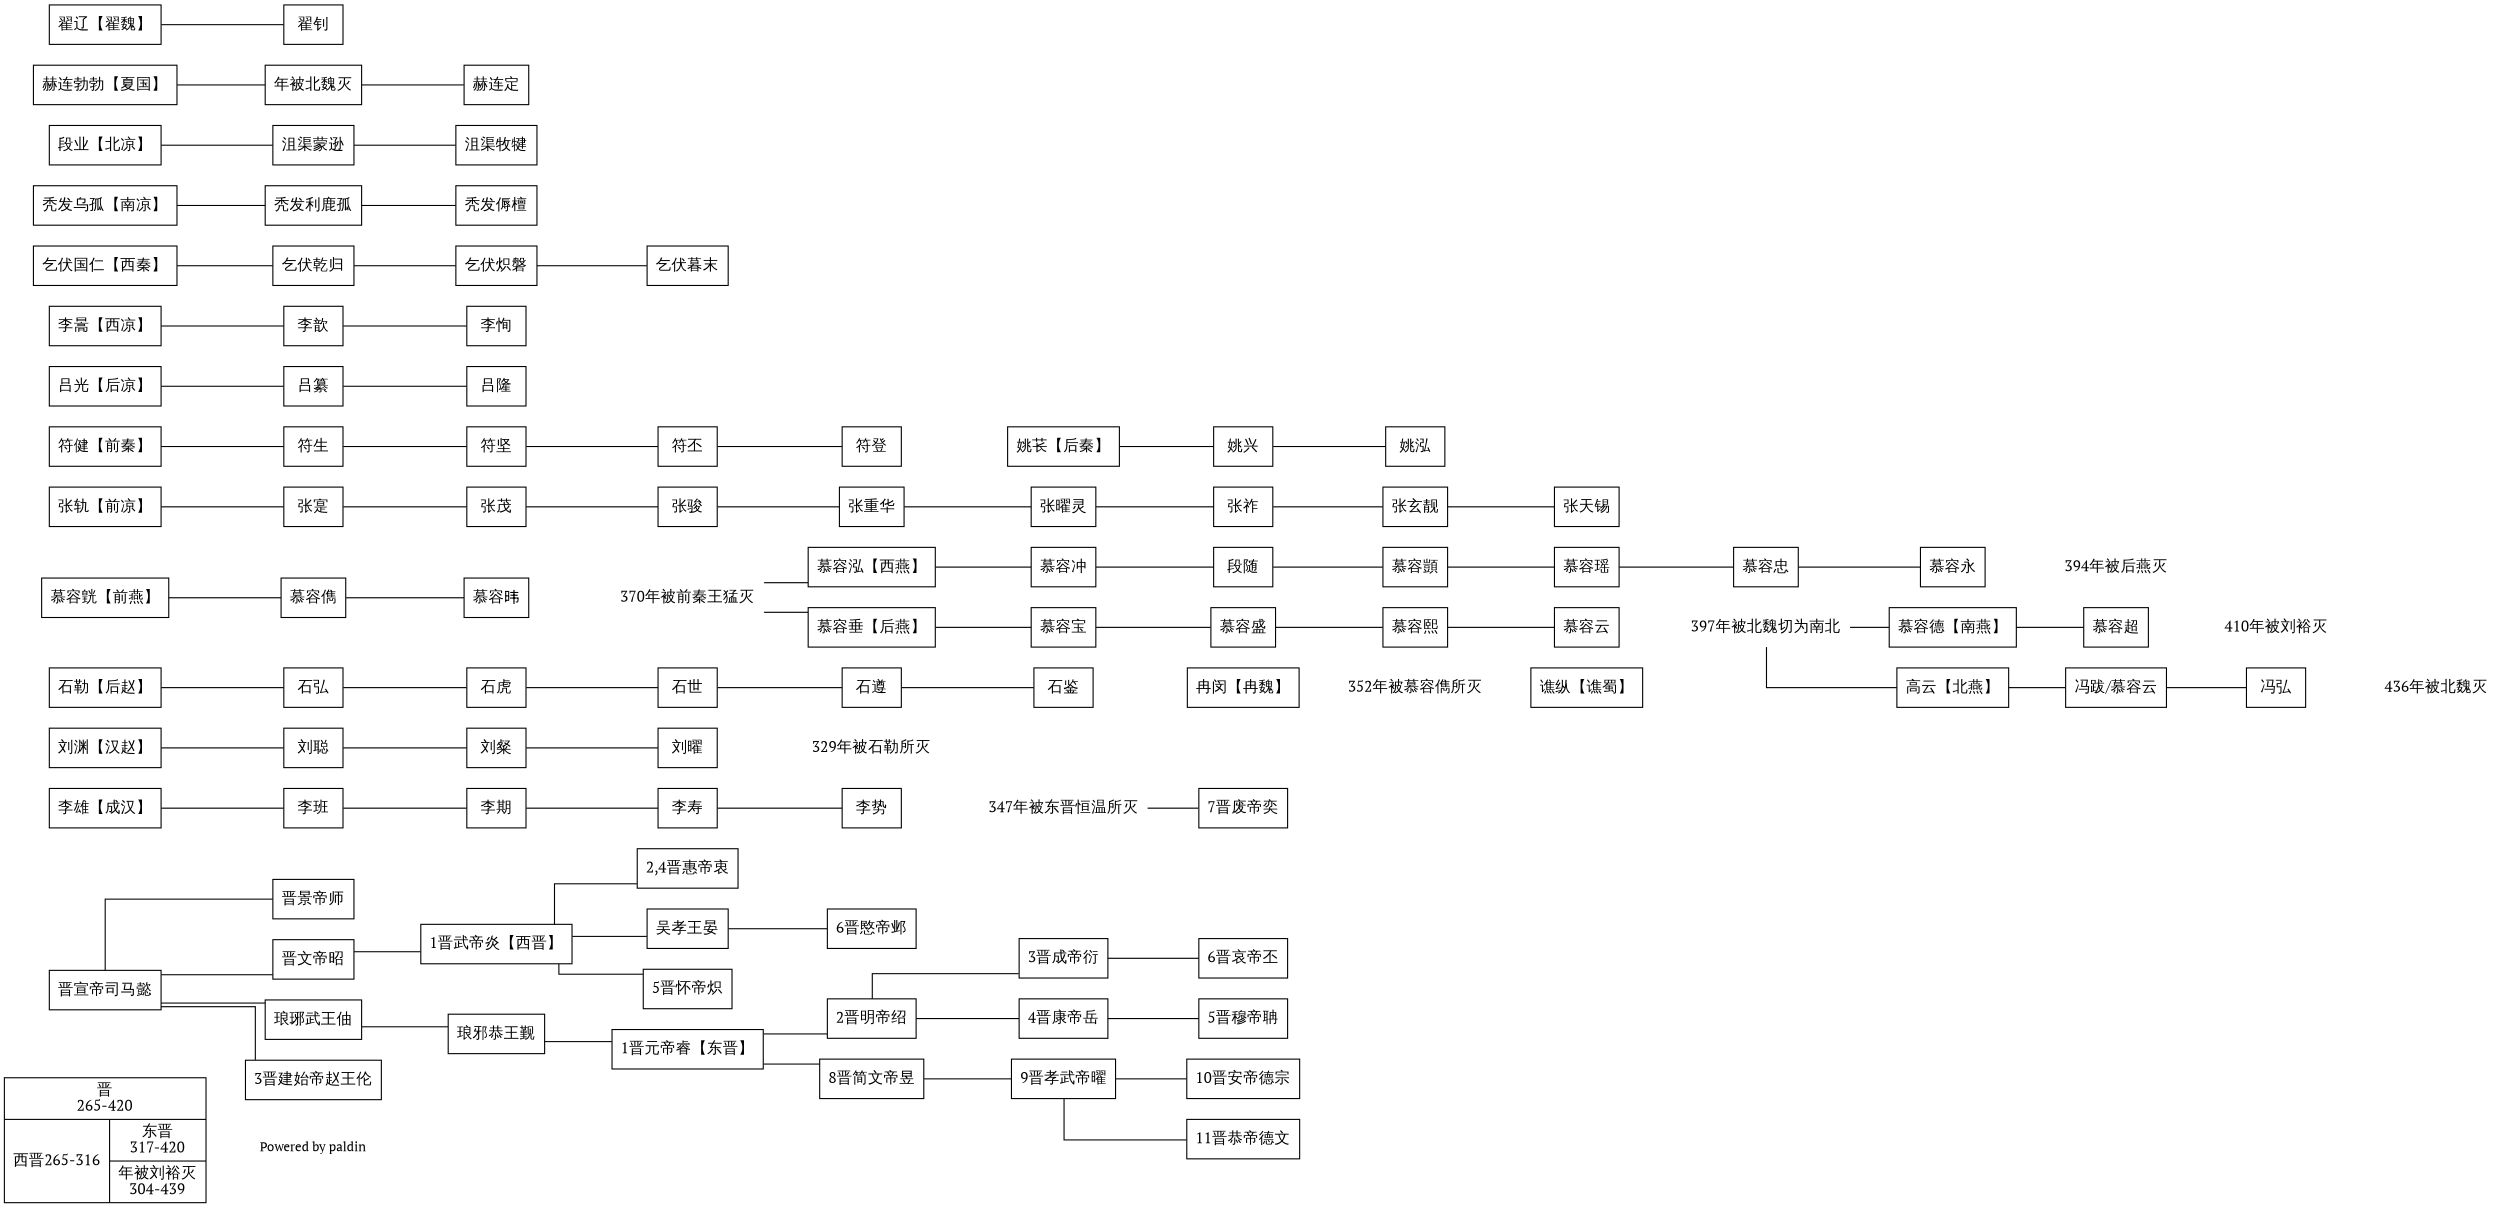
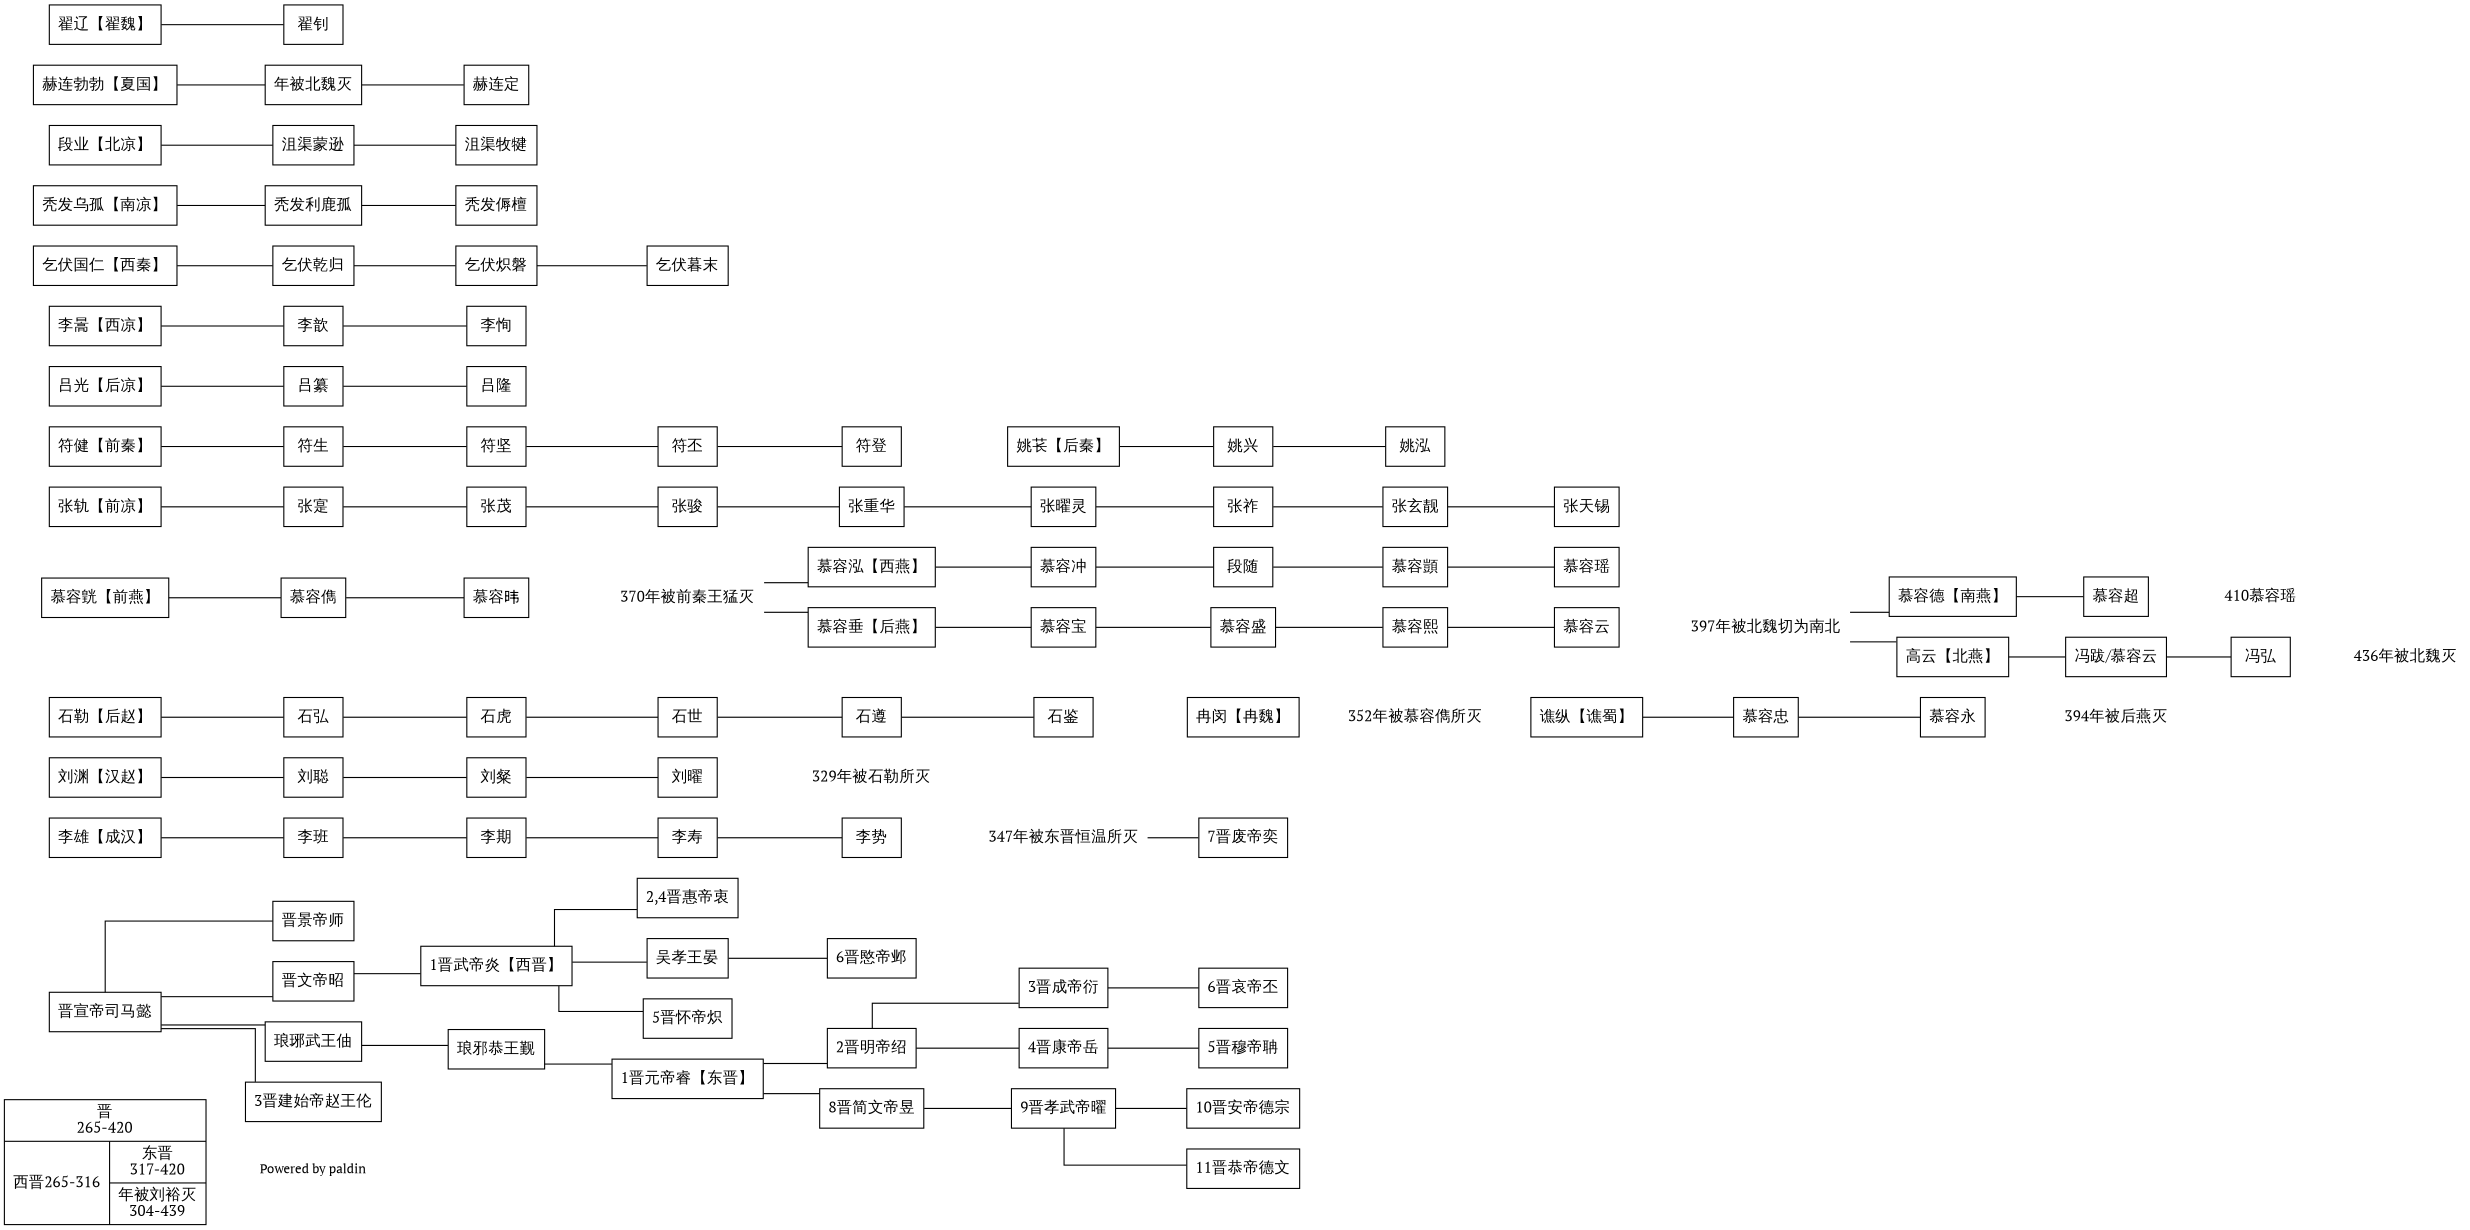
  digraph {
    fontname="PT Serif"
    rankdir=LR
    splines=ortho
    node [fontname="PT Serif" shape=record]
    edge [dir=none fontname="PT Serif"]
    n1 [label="晋\n265-420|{西晋265-316|{东晋\n317-420|年被刘裕灭\n304-439}}"]
    n2 [fontsize=12 label="\nPowered by paldin" shape=plaintext]
    n3 [label="晋宣帝司马懿"]
    n4 [label="晋景帝师"]
    n5 [label="晋文帝昭"]
    n6 [label="琅琊武王伷"]
    n7 [label="3晋建始帝赵王伦"]
    n8 [label="1晋武帝炎【西晋】"]
    n9 [label="琅邪恭王觐"]
    n10 [label="2,4晋惠帝衷"]
    n11 [label="吴孝王晏"]
    n12 [label="5晋怀帝炽"]
    n13 [label="1晋元帝睿【东晋】"]
    n14 [label="6晋愍帝邺"]
    n15 [label="2晋明帝绍"]
    n16 [label="8晋简文帝昱"]
    n17 [label="3晋成帝衍"]
    n18 [label="4晋康帝岳"]
    n19 [label="9晋孝武帝曜"]
    n20 [label="6晋哀帝丕"]
    n21 [label="5晋穆帝聃"]
    n22 [label="10晋安帝德宗"]
    n23 [label="11晋恭帝德文"]
    n24 [label="7晋废帝奕"]
    n25 [label="李雄【成汉】"]
    n26 [label="李班"]
    n27 [label="李期"]
    n28 [label="李寿"]
    n29 [label="李势"]
    n30 [label="347年被东晋恒温所灭" shape=plaintext]
    n31 [label="刘渊【汉赵】"]
    n32 [label="刘聪"]
    n33 [label="刘粲"]
    n34 [label="刘曜"]
    n35 [label="329年被石勒所灭" shape=plaintext]
    n36 [label="石勒【后赵】"]
    n37 [label="石弘"]
    n38 [label="石虎"]
    n39 [label="石世"]
    n40 [label="石遵"]
    n41 [label="石鉴"]
    n42 [label="冉闵【冉魏】"]
    n43 [label="352年被慕容儁所灭" shape=plaintext]
    n44 [label="谯纵【谯蜀】"]
    n45 [label="慕容皝【前燕】"]
    n46 [label="慕容儁"]
    n47 [label="慕容𬀩"]
    n48 [label="370年被前秦王猛灭" shape=plaintext]
    n49 [label="慕容泓【西燕】"]
    n50 [label="慕容垂【后燕】"]
    n51 [label="慕容冲"]
    n52 [label="慕容宝"]
    n53 [label="段随"]
    n54 [label="慕容盛"]
    n55 [label="张轨【前凉】"]
    n56 [label="张寔"]
    n57 [label="张茂"]
    n58 [label="张骏"]
    n59 [label="张重华"]
    n60 [label="张曜灵"]
    n61 [label="张祚"]
    n62 [label="张玄靓"]
    n63 [label="张天锡"]
    n64 [label="符健【前秦】"]
    n65 [label="符生"]
    n66 [label="符坚"]
    n67 [label="符丕"]
    n68 [label="符登"]
    n69 [label="姚苌【后秦】"]
    n70 [label="姚兴"]
    n71 [label="姚泓"]
    n72 [label="吕光【后凉】"]
    n73 [label="吕纂"]
    n74 [label="吕隆"]
    n75 [label="慕容熙"]
    n76 [label="慕容云"]
    n77 [label="397年被北魏切为南北" shape=plaintext]
    n78 [label="慕容德【南燕】"]
    n79 [label="高云【北燕】"]
    n80 [label="慕容超"]
    n81 [label="冯跋/慕容云"]
-   n82 [label="410年被刘裕灭" shape=plaintext]
+   n82 [label="410慕容瑶" shape=plaintext]
    n83 [label="冯弘"]
    n84 [label="慕容顗"]
    n85 [label="慕容瑶"]
    n86 [label="慕容忠"]
    n87 [label="慕容永"]
    n88 [label="394年被后燕灭" shape=plaintext]
    n89 [label="李暠【西凉】"]
    n90 [label="李歆"]
    n91 [label="李恂"]
    n92 [label="436年被北魏灭" shape=plaintext]
    n93 [label="乞伏国仁【西秦】"]
    n94 [label="乞伏乾归"]
    n95 [label="乞伏炽磐"]
    n96 [label="乞伏暮末"]
    n97 [label="秃发乌孤【南凉】"]
    n98 [label="秃发利鹿孤"]
    n99 [label="秃发傉檀"]
    n100 [label="段业【北凉】"]
    n101 [label="沮渠蒙逊"]
    n102 [label="沮渠牧犍"]
    n103 [label="赫连勃勃【夏国】"]
    n104 [label="年被北魏灭"]
    n105 [label="赫连定"]
    n106 [label="翟辽【翟魏】"]
    n107 [label="翟钊"]
    n1 -> n2 [style=invis]
    n3 -> n4
    n3 -> n5
    n3 -> n6
    n3 -> n7
    n5 -> n8
    n6 -> n9
    n8 -> n10
    n8 -> n11
    n8 -> n12
    n9 -> n13
    n11 -> n14
    n13 -> n15
    n13 -> n16
    n15 -> n17
    n15 -> n18
    n16 -> n19
    n17 -> n20
    n18 -> n21
    n19 -> n22
    n19 -> n23
    n25 -> n26
    n26 -> n27
    n27 -> n28
    n28 -> n29
    n29 -> n30 [style=invis]
    n30 -> n24
    n31 -> n32
    n32 -> n33
    n33 -> n34
    n34 -> n35 [style=invis]
    n36 -> n37
    n37 -> n38
    n38 -> n39
    n39 -> n40
    n40 -> n41
    n41 -> n42 [style=invis]
    n42 -> n43 [style=invis]
    n43 -> n44 [style=invis]
    n45 -> n46
    n46 -> n47
    n47 -> n48 [style=invis]
    n48 -> n49
    n48 -> n50
    n49 -> n51
    n50 -> n52
    n51 -> n53
    n52 -> n54
    n53 -> n84
    n54 -> n75
    n55 -> n56
    n56 -> n57
    n57 -> n58
    n58 -> n59
    n59 -> n60
    n60 -> n61
    n61 -> n62
    n62 -> n63
    n64 -> n65
    n65 -> n66
    n66 -> n67
    n67 -> n68
    n68 -> n69 [style=invis]
    n69 -> n70
    n70 -> n71
    n72 -> n73
    n73 -> n74
    n75 -> n76
    n76 -> n77 [style=invis]
    n77 -> n78
    n77 -> n79
    n78 -> n80
    n79 -> n81
    n80 -> n82 [style=invis]
    n81 -> n83
    n83 -> n92 [style=invis]
    n84 -> n85
-   n85 -> n86
+   n44 -> n86
    n86 -> n87
    n87 -> n88 [style=invis]
    n89 -> n90
    n90 -> n91
    n93 -> n94
    n94 -> n95
    n95 -> n96
    n97 -> n98
    n98 -> n99
    n100 -> n101
    n101 -> n102
    n103 -> n104
    n104 -> n105
    n106 -> n107
  }
